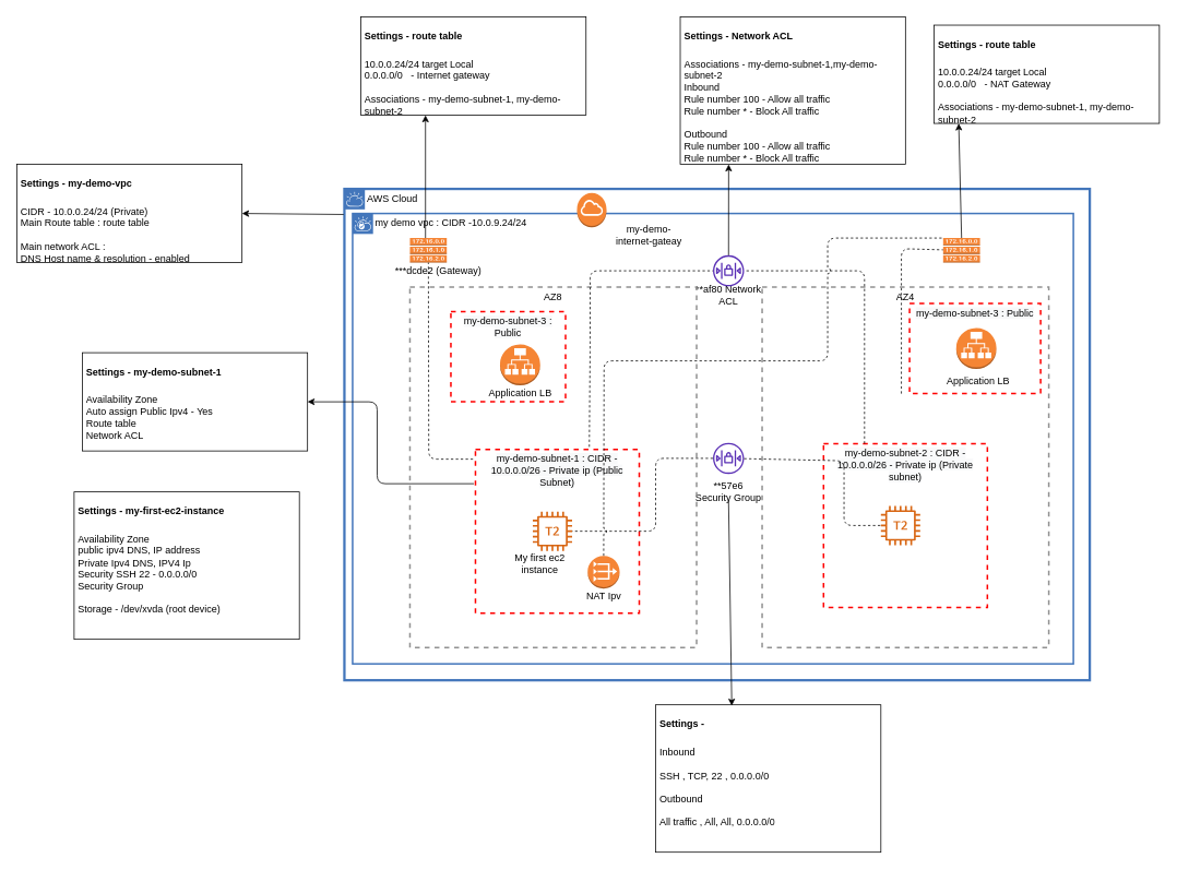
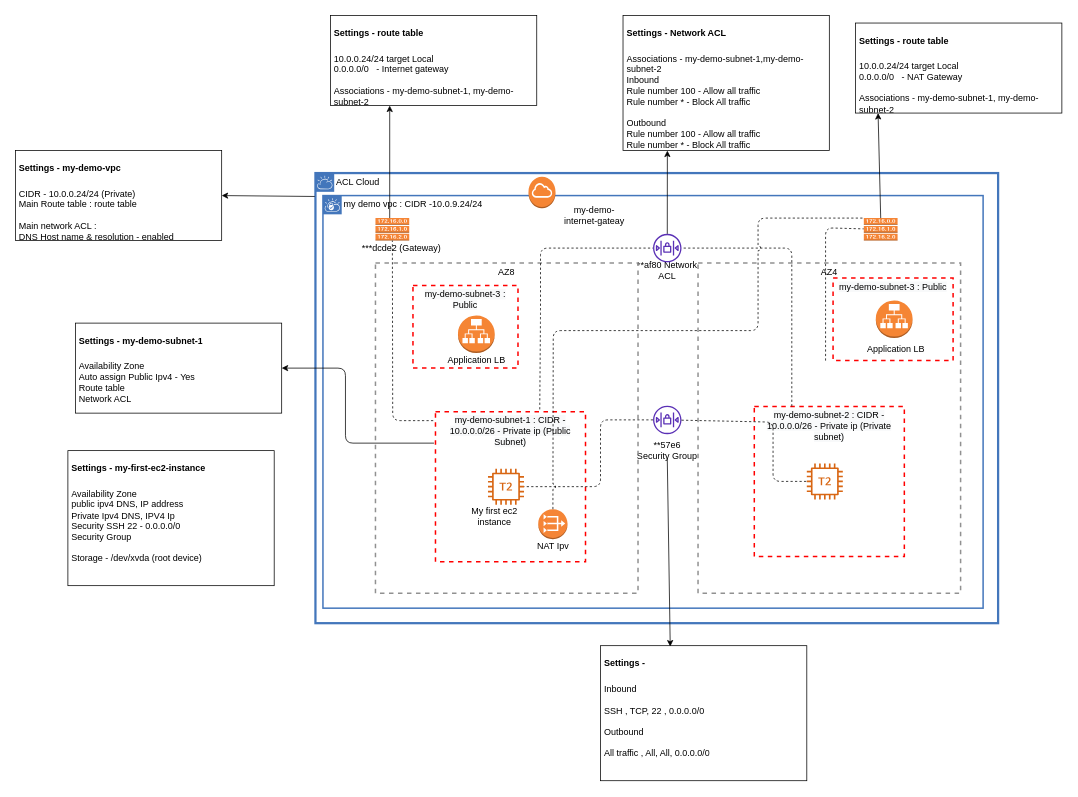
  <mxCell id="0" />
  <mxCell id="1" parent="0" />
- <mxCell id="2" value="AWS Cloud&amp;nbsp;" style="shape=mxgraph.ibm.box;prType=cloud;fontStyle=0;verticalAlign=top;align=left;spacingLeft=32;spacingTop=4;fillColor=none;rounded=0;whiteSpace=wrap;html=1;strokeColor=#4376BB;strokeWidth=3;dashed=0;container=1;spacing=-4;collapsible=0;expand=0;recursiveResize=0;" parent="1" vertex="1"><mxGeometry x="420" y="230" width="910" height="600" as="geometry" /></mxCell>
+ <mxCell id="2" value="ACL Cloud&amp;nbsp;" style="shape=mxgraph.ibm.box;prType=cloud;fontStyle=0;verticalAlign=top;align=left;spacingLeft=32;spacingTop=4;fillColor=none;rounded=0;whiteSpace=wrap;html=1;strokeColor=#4376BB;strokeWidth=3;dashed=0;container=1;spacing=-4;collapsible=0;expand=0;recursiveResize=0;" parent="1" vertex="1"><mxGeometry x="420" y="230" width="910" height="600" as="geometry" /></mxCell>
  <mxCell id="3" value="my demo vpc : CIDR -10.0.9.24/24" style="shape=mxgraph.ibm.box;prType=vpc;fontStyle=0;verticalAlign=top;align=left;spacingLeft=32;spacingTop=4;fillColor=none;rounded=0;whiteSpace=wrap;html=1;strokeColor=#4376BB;strokeWidth=2;dashed=0;container=1;spacing=-4;collapsible=0;expand=0;recursiveResize=0;" parent="2" vertex="1"><mxGeometry x="10" y="30" width="880" height="550" as="geometry" /></mxCell>
  <mxCell id="4" value="AZ4" style="fontStyle=0;verticalAlign=top;align=center;spacingTop=-2;fillColor=none;rounded=0;whiteSpace=wrap;html=1;strokeColor=#919191;strokeWidth=2;dashed=1;container=1;collapsible=0;expand=0;recursiveResize=0;" parent="3" vertex="1"><mxGeometry x="500" y="90" width="350" height="440" as="geometry" /></mxCell>
  <mxCell id="5" value="&lt;span style=&quot;color: rgb(0 , 0 , 0) ; font-family: &amp;#34;helvetica&amp;#34; ; font-size: 12px ; font-style: normal ; font-weight: 400 ; letter-spacing: normal ; text-align: center ; text-indent: 0px ; text-transform: none ; word-spacing: 0px ; background-color: rgb(248 , 249 , 250) ; display: inline ; float: none&quot;&gt;my-demo-subnet-2 : CIDR - 10.0.0.0/26 - Private ip (Private subnet)&lt;/span&gt;" style="fontStyle=0;verticalAlign=top;align=center;spacingTop=-2;fillColor=none;rounded=0;whiteSpace=wrap;html=1;strokeColor=#FF0000;strokeWidth=2;dashed=1;container=1;collapsible=0;expand=0;recursiveResize=0;" parent="4" vertex="1"><mxGeometry x="75" y="191" width="200" height="200" as="geometry" /></mxCell>
  <mxCell id="6" value="" style="outlineConnect=0;fontColor=#232F3E;gradientColor=none;fillColor=#D86613;strokeColor=none;dashed=0;verticalLabelPosition=bottom;verticalAlign=top;align=center;html=1;fontSize=12;fontStyle=0;aspect=fixed;pointerEvents=1;shape=mxgraph.aws4.t2_instance;" parent="5" vertex="1"><mxGeometry x="70" y="76" width="48" height="48" as="geometry" /></mxCell>
  <mxCell id="7" value="**af80 Network&lt;br&gt;ACL" style="text;html=1;strokeColor=none;fillColor=none;align=center;verticalAlign=middle;whiteSpace=wrap;rounded=0;" parent="4" vertex="1"><mxGeometry x="-106" width="130" height="20" as="geometry" /></mxCell>
  <mxCell id="8" value="**57e6 &lt;br&gt;Security Group" style="text;html=1;strokeColor=none;fillColor=none;align=center;verticalAlign=middle;whiteSpace=wrap;rounded=0;" parent="4" vertex="1"><mxGeometry x="-106" y="240" width="130" height="20" as="geometry" /></mxCell>
  <mxCell id="9" value="&lt;span style=&quot;color: rgb(0 , 0 , 0) ; font-family: &amp;#34;helvetica&amp;#34; ; font-size: 12px ; font-style: normal ; font-weight: 400 ; letter-spacing: normal ; text-align: center ; text-indent: 0px ; text-transform: none ; word-spacing: 0px ; background-color: rgb(248 , 249 , 250) ; display: inline ; float: none&quot;&gt;my-demo-subnet-3 : Public&lt;/span&gt;" style="fontStyle=0;verticalAlign=top;align=center;spacingTop=-2;fillColor=none;rounded=0;whiteSpace=wrap;html=1;strokeColor=#FF0000;strokeWidth=2;dashed=1;container=1;collapsible=0;expand=0;recursiveResize=0;" vertex="1" parent="4"><mxGeometry x="180" y="20" width="160" height="110" as="geometry" /></mxCell>
  <mxCell id="10" value="" style="outlineConnect=0;dashed=0;verticalLabelPosition=bottom;verticalAlign=top;align=center;html=1;shape=mxgraph.aws3.application_load_balancer;fillColor=#F58534;gradientColor=none;" vertex="1" parent="9"><mxGeometry x="57" y="30" width="49" height="50" as="geometry" /></mxCell>
  <mxCell id="11" value="Application LB" style="text;html=1;strokeColor=none;fillColor=none;align=center;verticalAlign=middle;whiteSpace=wrap;rounded=0;" vertex="1" parent="9"><mxGeometry x="41" y="85" width="86" height="20" as="geometry" /></mxCell>
  <mxCell id="12" value="my-demo-internet-gateay" style="text;html=1;strokeColor=none;fillColor=none;align=center;verticalAlign=middle;whiteSpace=wrap;rounded=0;" parent="3" vertex="1"><mxGeometry x="319" y="17" width="86" height="20" as="geometry" /></mxCell>
  <mxCell id="13" value="" style="outlineConnect=0;dashed=0;verticalLabelPosition=bottom;verticalAlign=top;align=center;html=1;shape=mxgraph.aws3.internet_gateway;fillColor=#F58534;gradientColor=none;" parent="3" vertex="1"><mxGeometry x="274" y="-25" width="36" height="42" as="geometry" /></mxCell>
  <mxCell id="14" value="" style="outlineConnect=0;dashed=0;verticalLabelPosition=bottom;verticalAlign=top;align=center;html=1;shape=mxgraph.aws3.route_table;fillColor=#F58536;gradientColor=none;strokeColor=#000000;" parent="3" vertex="1"><mxGeometry x="70" y="30" width="45" height="30" as="geometry" /></mxCell>
  <mxCell id="15" value="***dcde2 (Gateway)" style="text;html=1;strokeColor=none;fillColor=none;align=center;verticalAlign=middle;whiteSpace=wrap;rounded=0;" parent="3" vertex="1"><mxGeometry x="40" y="60" width="130" height="20" as="geometry" /></mxCell>
  <mxCell id="16" value="" style="endArrow=none;dashed=1;html=1;" parent="3" target="21" edge="1"><mxGeometry width="50" height="50" relative="1" as="geometry"><mxPoint x="670" y="220" as="sourcePoint" /><mxPoint x="110.562" y="70" as="targetPoint" /><Array as="points"><mxPoint x="670" y="43" /></Array></mxGeometry></mxCell>
  <mxCell id="17" value="" style="outlineConnect=0;fontColor=#232F3E;gradientColor=none;fillColor=#5A30B5;strokeColor=none;dashed=0;verticalLabelPosition=bottom;verticalAlign=top;align=center;html=1;fontSize=12;fontStyle=0;aspect=fixed;pointerEvents=1;shape=mxgraph.aws4.network_access_control_list;" parent="3" vertex="1"><mxGeometry x="440" y="51" width="38" height="38" as="geometry" /></mxCell>
  <mxCell id="18" value="" style="endArrow=none;dashed=1;html=1;exitX=0.25;exitY=0;exitDx=0;exitDy=0;" parent="3" source="5" target="17" edge="1"><mxGeometry width="50" height="50" relative="1" as="geometry"><mxPoint x="289" y="256" as="sourcePoint" /><mxPoint x="450" y="80" as="targetPoint" /><Array as="points"><mxPoint x="625" y="70" /></Array></mxGeometry></mxCell>
  <mxCell id="19" value="" style="outlineConnect=0;fontColor=#232F3E;gradientColor=none;fillColor=#5A30B5;strokeColor=none;dashed=0;verticalLabelPosition=bottom;verticalAlign=top;align=center;html=1;fontSize=12;fontStyle=0;aspect=fixed;pointerEvents=1;shape=mxgraph.aws4.network_access_control_list;" parent="3" vertex="1"><mxGeometry x="440" y="280" width="38" height="38" as="geometry" /></mxCell>
  <mxCell id="20" value="" style="endArrow=none;dashed=1;html=1;" parent="3" source="19" target="6" edge="1"><mxGeometry width="50" height="50" relative="1" as="geometry"><mxPoint x="450" y="309.704" as="sourcePoint" /><mxPoint x="361" y="313" as="targetPoint" /><Array as="points"><mxPoint x="600" y="302" /><mxPoint x="600" y="381" /></Array></mxGeometry></mxCell>
  <mxCell id="21" value="" style="outlineConnect=0;dashed=0;verticalLabelPosition=bottom;verticalAlign=top;align=center;html=1;shape=mxgraph.aws3.route_table;fillColor=#F58536;gradientColor=none;strokeColor=#000000;" vertex="1" parent="3"><mxGeometry x="721" y="30" width="45" height="30" as="geometry" /></mxCell>
  <mxCell id="22" value="AZ8" style="fontStyle=0;verticalAlign=top;align=center;spacingTop=-2;fillColor=none;rounded=0;whiteSpace=wrap;html=1;strokeColor=#919191;strokeWidth=2;dashed=1;container=1;collapsible=0;expand=0;recursiveResize=0;" parent="1" vertex="1"><mxGeometry x="500" y="350" width="350" height="440" as="geometry" /></mxCell>
  <mxCell id="23" value="&lt;span style=&quot;color: rgb(0 , 0 , 0) ; font-family: &amp;#34;helvetica&amp;#34; ; font-size: 12px ; font-style: normal ; font-weight: 400 ; letter-spacing: normal ; text-align: center ; text-indent: 0px ; text-transform: none ; word-spacing: 0px ; background-color: rgb(248 , 249 , 250) ; display: inline ; float: none&quot;&gt;my-demo-subnet-1 : CIDR - 10.0.0.0/26 - Private ip (Public Subnet)&lt;/span&gt;" style="fontStyle=0;verticalAlign=top;align=center;spacingTop=-2;fillColor=none;rounded=0;whiteSpace=wrap;html=1;strokeColor=#FF0000;strokeWidth=2;dashed=1;container=1;collapsible=0;expand=0;recursiveResize=0;" parent="22" vertex="1"><mxGeometry x="80" y="198" width="200" height="200" as="geometry" /></mxCell>
  <mxCell id="24" value="" style="outlineConnect=0;fontColor=#232F3E;gradientColor=none;fillColor=#D86613;strokeColor=none;dashed=0;verticalLabelPosition=bottom;verticalAlign=top;align=center;html=1;fontSize=12;fontStyle=0;aspect=fixed;pointerEvents=1;shape=mxgraph.aws4.t2_instance;" parent="23" vertex="1"><mxGeometry x="70" y="76" width="48" height="48" as="geometry" /></mxCell>
  <mxCell id="25" value="My first ec2 instance" style="text;html=1;strokeColor=none;fillColor=none;align=center;verticalAlign=middle;whiteSpace=wrap;rounded=0;" parent="23" vertex="1"><mxGeometry x="36" y="130" width="86" height="20" as="geometry" /></mxCell>
  <mxCell id="26" value="" style="outlineConnect=0;dashed=0;verticalLabelPosition=bottom;verticalAlign=top;align=center;html=1;shape=mxgraph.aws3.vpc_nat_gateway;fillColor=#F58536;gradientColor=none;" vertex="1" parent="23"><mxGeometry x="137" y="130" width="39" height="40" as="geometry" /></mxCell>
  <mxCell id="27" value="NAT Ipv" style="text;html=1;strokeColor=none;fillColor=none;align=center;verticalAlign=middle;whiteSpace=wrap;rounded=0;" vertex="1" parent="23"><mxGeometry x="113.5" y="170" width="86" height="20" as="geometry" /></mxCell>
  <mxCell id="28" value="&lt;span style=&quot;color: rgb(0 , 0 , 0) ; font-family: &amp;#34;helvetica&amp;#34; ; font-size: 12px ; font-style: normal ; font-weight: 400 ; letter-spacing: normal ; text-align: center ; text-indent: 0px ; text-transform: none ; word-spacing: 0px ; background-color: rgb(248 , 249 , 250) ; display: inline ; float: none&quot;&gt;my-demo-subnet-3 : Public&lt;/span&gt;" style="fontStyle=0;verticalAlign=top;align=center;spacingTop=-2;fillColor=none;rounded=0;whiteSpace=wrap;html=1;strokeColor=#FF0000;strokeWidth=2;dashed=1;container=1;collapsible=0;expand=0;recursiveResize=0;" vertex="1" parent="22"><mxGeometry x="50" y="30" width="140" height="110" as="geometry" /></mxCell>
  <mxCell id="29" value="" style="outlineConnect=0;dashed=0;verticalLabelPosition=bottom;verticalAlign=top;align=center;html=1;shape=mxgraph.aws3.application_load_balancer;fillColor=#F58534;gradientColor=none;" vertex="1" parent="28"><mxGeometry x="60" y="40" width="49" height="50" as="geometry" /></mxCell>
  <mxCell id="30" value="Application LB" style="text;html=1;strokeColor=none;fillColor=none;align=center;verticalAlign=middle;whiteSpace=wrap;rounded=0;" vertex="1" parent="28"><mxGeometry x="41.5" y="90" width="86" height="20" as="geometry" /></mxCell>
  <mxCell id="31" value="" style="endArrow=classic;html=1;exitX=-0.001;exitY=0.052;exitDx=0;exitDy=0;exitPerimeter=0;entryX=1;entryY=0.5;entryDx=0;entryDy=0;" parent="1" source="2" target="32" edge="1"><mxGeometry width="50" height="50" relative="1" as="geometry"><mxPoint x="970" y="460" as="sourcePoint" /><mxPoint x="960" y="100" as="targetPoint" /></mxGeometry></mxCell>
  <mxCell id="32" value="&lt;h1&gt;&lt;font style=&quot;font-size: 12px&quot;&gt;Settings - my-demo-vpc&lt;/font&gt;&lt;/h1&gt;&lt;div&gt;CIDR - 10.0.0.24/24 (Private)&lt;br&gt;&lt;/div&gt;&lt;div&gt;Main Route table : route table&amp;nbsp;&lt;/div&gt;&lt;div&gt;&lt;br&gt;&lt;/div&gt;&lt;div&gt;Main network ACL :&amp;nbsp;&lt;/div&gt;&lt;div&gt;DNS Host name &amp;amp; resolution - enabled&lt;/div&gt;" style="text;html=1;fillColor=none;spacing=5;spacingTop=-20;whiteSpace=wrap;overflow=hidden;rounded=0;strokeColor=#000000;" parent="1" vertex="1"><mxGeometry x="20" y="200" width="275" height="120" as="geometry" /></mxCell>
  <mxCell id="33" value="&lt;h1&gt;&lt;font style=&quot;font-size: 12px&quot;&gt;Settings - my-demo-subnet-1&lt;/font&gt;&lt;/h1&gt;&lt;div&gt;Availability Zone&lt;/div&gt;&lt;div&gt;Auto assign Public Ipv4 - Yes&lt;/div&gt;&lt;div&gt;Route table&amp;nbsp;&lt;/div&gt;&lt;div&gt;Network ACL&lt;/div&gt;" style="text;html=1;fillColor=none;spacing=5;spacingTop=-20;whiteSpace=wrap;overflow=hidden;rounded=0;strokeColor=#000000;" parent="1" vertex="1"><mxGeometry x="100" y="430" width="275" height="120" as="geometry" /></mxCell>
  <mxCell id="34" value="" style="endArrow=none;dashed=1;html=1;exitX=-0.015;exitY=0.06;exitDx=0;exitDy=0;exitPerimeter=0;" parent="1" source="23" target="14" edge="1"><mxGeometry width="50" height="50" relative="1" as="geometry"><mxPoint x="970" y="440" as="sourcePoint" /><mxPoint x="1020" y="390" as="targetPoint" /><Array as="points"><mxPoint x="523" y="560" /></Array></mxGeometry></mxCell>
  <mxCell id="35" value="&lt;h1&gt;&lt;font style=&quot;font-size: 12px&quot;&gt;Settings - route table&lt;/font&gt;&lt;/h1&gt;&lt;div&gt;&lt;div&gt;10.0.0.24/24 target Local&lt;/div&gt;&lt;div&gt;0.0.0.0/0&amp;nbsp; &amp;nbsp;- Internet gateway&lt;/div&gt;&lt;/div&gt;&lt;div&gt;&lt;br&gt;&lt;/div&gt;&lt;div&gt;Associations - my-demo-subnet-1, my-demo-subnet-2&lt;/div&gt;" style="text;html=1;fillColor=none;spacing=5;spacingTop=-20;whiteSpace=wrap;overflow=hidden;rounded=0;strokeColor=#000000;" parent="1" vertex="1"><mxGeometry x="440" y="20" width="275" height="120" as="geometry" /></mxCell>
  <mxCell id="36" value="" style="endArrow=classic;html=1;" parent="1" edge="1"><mxGeometry width="50" height="50" relative="1" as="geometry"><mxPoint x="519" y="290" as="sourcePoint" /><mxPoint x="519" y="140" as="targetPoint" /></mxGeometry></mxCell>
  <mxCell id="37" value="" style="endArrow=classic;html=1;jumpStyle=arc;jumpSize=7;entryX=1;entryY=0.5;entryDx=0;entryDy=0;" parent="1" target="33" edge="1"><mxGeometry width="50" height="50" relative="1" as="geometry"><mxPoint x="578" y="590" as="sourcePoint" /><mxPoint x="790" y="470" as="targetPoint" /><Array as="points"><mxPoint x="540" y="590" /><mxPoint x="460" y="590" /><mxPoint x="460" y="490" /></Array></mxGeometry></mxCell>
  <mxCell id="38" value="&lt;h1&gt;&lt;font style=&quot;font-size: 12px&quot;&gt;Settings - Network ACL&lt;/font&gt;&lt;/h1&gt;&lt;div&gt;&lt;div&gt;Associations - my-demo-subnet-1,&lt;span&gt;my-demo-subnet-2&lt;/span&gt;&lt;span&gt;&amp;nbsp;&lt;/span&gt;&lt;/div&gt;&lt;div&gt;Inbound&lt;/div&gt;&lt;div&gt;Rule number 100 - Allow all traffic&lt;/div&gt;&lt;/div&gt;&lt;div&gt;Rule number * - Block All traffic&lt;/div&gt;&lt;div&gt;&lt;br&gt;&lt;/div&gt;&lt;div&gt;Outbound&lt;/div&gt;&lt;div&gt;&lt;div&gt;Rule number 100 - Allow all traffic&lt;/div&gt;&lt;div&gt;Rule number * - Block All traffic&lt;/div&gt;&lt;div&gt;&lt;br&gt;&lt;/div&gt;&lt;/div&gt;&lt;div&gt;&lt;br&gt;&lt;/div&gt;" style="text;html=1;fillColor=none;spacing=5;spacingTop=-20;whiteSpace=wrap;overflow=hidden;rounded=0;strokeColor=#000000;" parent="1" vertex="1"><mxGeometry x="830" y="20" width="275" height="180" as="geometry" /></mxCell>
  <mxCell id="39" value="" style="endArrow=none;dashed=1;html=1;exitX=0.695;exitY=-0.015;exitDx=0;exitDy=0;exitPerimeter=0;" parent="1" source="23" target="17" edge="1"><mxGeometry width="50" height="50" relative="1" as="geometry"><mxPoint x="590" y="565" as="sourcePoint" /><mxPoint x="532.53" y="330" as="targetPoint" /><Array as="points"><mxPoint x="720" y="420" /><mxPoint x="720" y="330" /></Array></mxGeometry></mxCell>
  <mxCell id="40" value="" style="endArrow=classic;html=1;entryX=0.215;entryY=1;entryDx=0;entryDy=0;entryPerimeter=0;" parent="1" source="17" target="38" edge="1"><mxGeometry width="50" height="50" relative="1" as="geometry"><mxPoint x="529" y="300" as="sourcePoint" /><mxPoint x="529" y="150" as="targetPoint" /></mxGeometry></mxCell>
  <mxCell id="41" value="&lt;h1&gt;&lt;font style=&quot;font-size: 12px&quot;&gt;Settings - my-first-ec2-instance&lt;/font&gt;&lt;/h1&gt;&lt;div&gt;Availability Zone&lt;/div&gt;&lt;div&gt;public ipv4 DNS, IP address&lt;/div&gt;&lt;div&gt;Private Ipv4 DNS, IPV4 Ip&lt;/div&gt;&lt;div&gt;Security SSH 22 - 0.0.0.0/0&lt;/div&gt;&lt;div&gt;Security Group&lt;/div&gt;&lt;div&gt;&lt;br&gt;&lt;/div&gt;&lt;div&gt;Storage - /dev/xvda (root device)&lt;/div&gt;" style="text;html=1;fillColor=none;spacing=5;spacingTop=-20;whiteSpace=wrap;overflow=hidden;rounded=0;strokeColor=#000000;" parent="1" vertex="1"><mxGeometry x="90" y="600" width="275" height="180" as="geometry" /></mxCell>
  <mxCell id="42" value="" style="endArrow=none;dashed=1;html=1;" parent="1" source="19" target="24" edge="1"><mxGeometry width="50" height="50" relative="1" as="geometry"><mxPoint x="590" y="565" as="sourcePoint" /><mxPoint x="781" y="563" as="targetPoint" /><Array as="points"><mxPoint x="800" y="559" /><mxPoint x="800" y="648" /></Array></mxGeometry></mxCell>
  <mxCell id="43" value="&lt;h1&gt;&lt;font style=&quot;font-size: 12px&quot;&gt;Settings -&amp;nbsp;&lt;/font&gt;&lt;/h1&gt;&lt;div&gt;&lt;font style=&quot;font-size: 12px&quot;&gt;Inbound&amp;nbsp;&lt;/font&gt;&lt;/div&gt;&lt;div&gt;&lt;font style=&quot;font-size: 12px&quot;&gt;&lt;br&gt;&lt;/font&gt;&lt;/div&gt;&lt;div&gt;&lt;font style=&quot;font-size: 12px&quot;&gt;SSH , TCP, 22 , 0.0.0.0/0&lt;/font&gt;&lt;/div&gt;&lt;div&gt;&lt;font style=&quot;font-size: 12px&quot;&gt;&lt;br&gt;&lt;/font&gt;&lt;/div&gt;&lt;div&gt;&lt;font style=&quot;font-size: 12px&quot;&gt;Outbound&lt;/font&gt;&lt;/div&gt;&lt;div&gt;&lt;font style=&quot;font-size: 12px&quot;&gt;&lt;br&gt;&lt;/font&gt;&lt;/div&gt;&lt;div&gt;&lt;font style=&quot;font-size: 12px&quot;&gt;All traffic , All, All, 0.0.0.0/0&lt;/font&gt;&lt;/div&gt;" style="text;html=1;fillColor=none;spacing=5;spacingTop=-20;whiteSpace=wrap;overflow=hidden;rounded=0;strokeColor=#000000;" parent="1" vertex="1"><mxGeometry x="800" y="860" width="275" height="180" as="geometry" /></mxCell>
  <mxCell id="44" value="" style="endArrow=classic;html=1;exitX=0.5;exitY=1;exitDx=0;exitDy=0;entryX=0.338;entryY=0.006;entryDx=0;entryDy=0;entryPerimeter=0;" parent="1" source="8" target="43" edge="1"><mxGeometry width="50" height="50" relative="1" as="geometry"><mxPoint x="529" y="300" as="sourcePoint" /><mxPoint x="529" y="150" as="targetPoint" /></mxGeometry></mxCell>
  <mxCell id="45" value="&lt;h1&gt;&lt;font style=&quot;font-size: 12px&quot;&gt;Settings - route table&lt;/font&gt;&lt;/h1&gt;&lt;div&gt;&lt;div&gt;10.0.0.24/24 target Local&lt;/div&gt;&lt;div&gt;0.0.0.0/0&amp;nbsp; &amp;nbsp;- NAT Gateway&amp;nbsp;&lt;/div&gt;&lt;/div&gt;&lt;div&gt;&lt;br&gt;&lt;/div&gt;&lt;div&gt;Associations - my-demo-subnet-1, my-demo-subnet-2&lt;/div&gt;" style="text;html=1;fillColor=none;spacing=5;spacingTop=-20;whiteSpace=wrap;overflow=hidden;rounded=0;strokeColor=#000000;" vertex="1" parent="1"><mxGeometry x="1140" y="30" width="275" height="120" as="geometry" /></mxCell>
  <mxCell id="46" value="" style="endArrow=classic;html=1;exitX=0.5;exitY=0;exitDx=0;exitDy=0;exitPerimeter=0;" edge="1" parent="1" source="21"><mxGeometry width="50" height="50" relative="1" as="geometry"><mxPoint x="1170" y="270" as="sourcePoint" /><mxPoint x="1170" y="150" as="targetPoint" /></mxGeometry></mxCell>
  <mxCell id="47" value="" style="endArrow=none;dashed=1;html=1;entryX=0;entryY=0;entryDx=0;entryDy=0;entryPerimeter=0;jumpStyle=arc;jumpSize=7;" edge="1" parent="1" source="26" target="21"><mxGeometry width="50" height="50" relative="1" as="geometry"><mxPoint x="1110" y="490" as="sourcePoint" /><mxPoint x="1161" y="314.388" as="targetPoint" /><Array as="points"><mxPoint x="737" y="440" /><mxPoint x="1010" y="440" /><mxPoint x="1010" y="290" /></Array></mxGeometry></mxCell>
